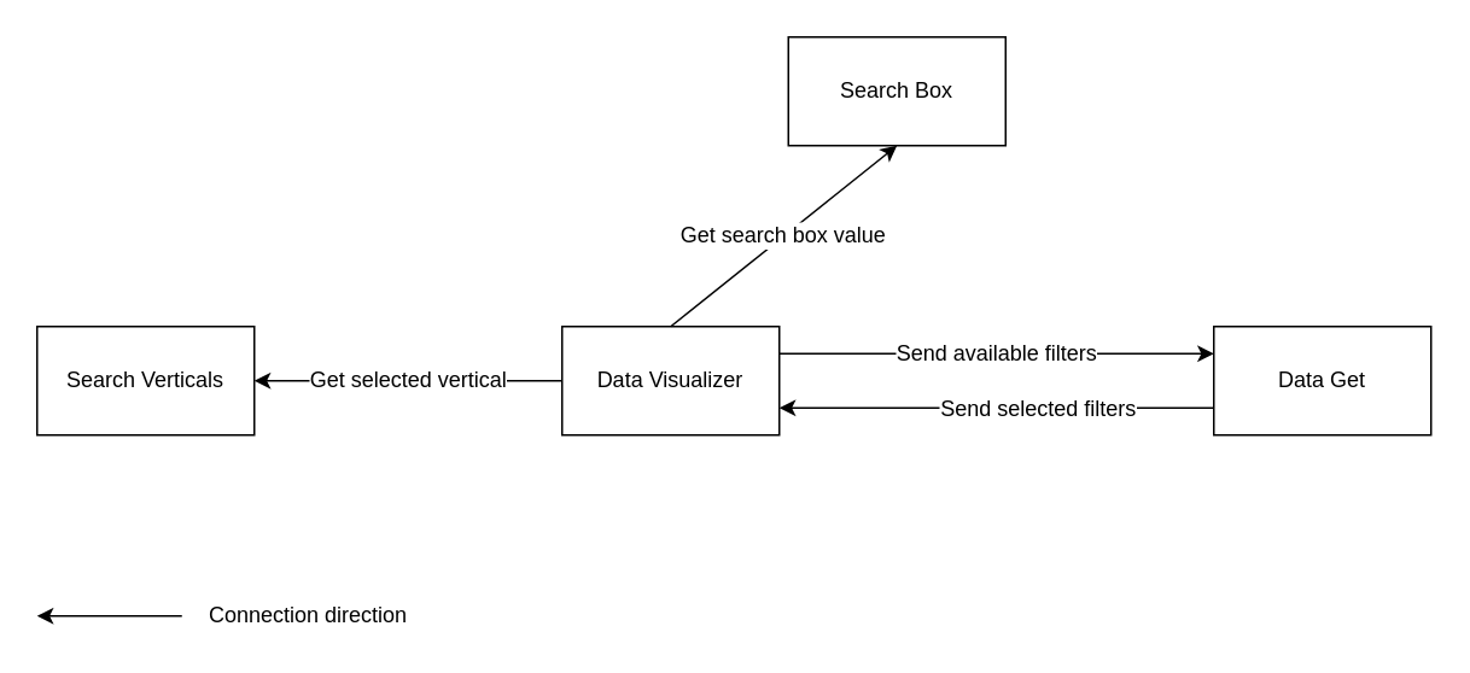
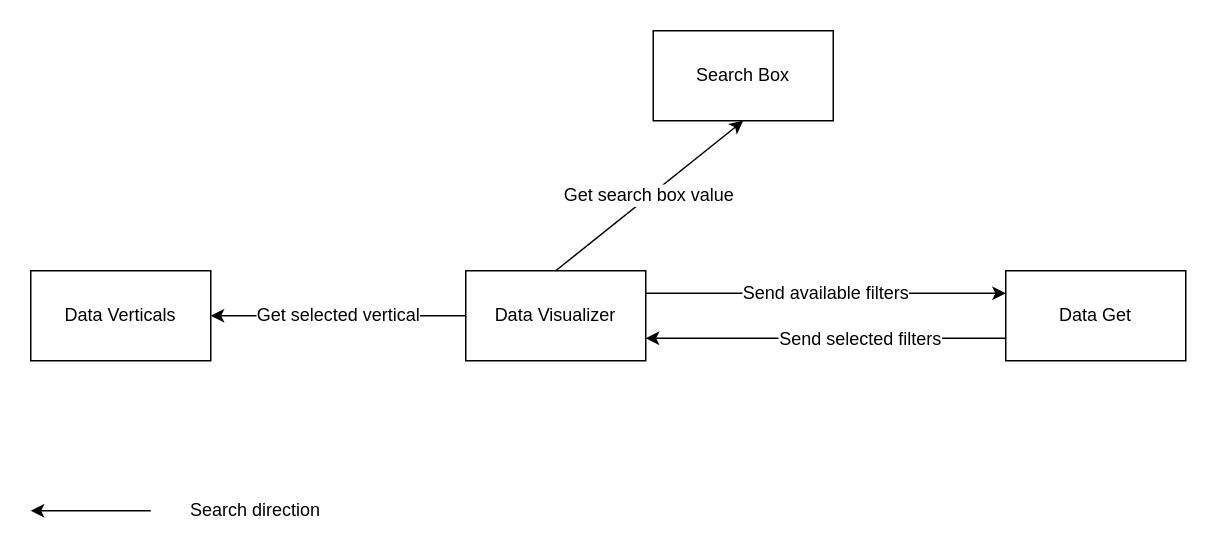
  <mxCell id="0" />
  <mxCell id="1" parent="0" />
  <mxCell id="2" value="Data Visualizer" style="rounded=0;whiteSpace=wrap;html=1;" vertex="1" parent="1"><mxGeometry x="310" y="180" width="120" height="60" as="geometry" /></mxCell>
  <mxCell id="3" value="Search Box" style="rounded=0;whiteSpace=wrap;html=1;" vertex="1" parent="1"><mxGeometry x="435" y="20" width="120" height="60" as="geometry" /></mxCell>
  <mxCell id="4" value="Data Get" style="rounded=0;whiteSpace=wrap;html=1;" vertex="1" parent="1"><mxGeometry x="670" y="180" width="120" height="60" as="geometry" /></mxCell>
- <mxCell id="5" value="Search Verticals" style="rounded=0;whiteSpace=wrap;html=1;" vertex="1" parent="1"><mxGeometry x="20" y="180" width="120" height="60" as="geometry" /></mxCell>
+ <mxCell id="5" value="Data Verticals" style="rounded=0;whiteSpace=wrap;html=1;" vertex="1" parent="1"><mxGeometry x="20" y="180" width="120" height="60" as="geometry" /></mxCell>
  <mxCell id="6" value="&lt;font style=&quot;font-size: 12px&quot;&gt;Get search box value&lt;/font&gt;" style="endArrow=classic;html=1;entryX=0.5;entryY=1;entryDx=0;entryDy=0;exitX=0.5;exitY=0;exitDx=0;exitDy=0;" edge="1" parent="1" source="2" target="3"><mxGeometry width="50" height="50" relative="1" as="geometry"><mxPoint x="290" y="160" as="sourcePoint" /><mxPoint x="340" y="110" as="targetPoint" /></mxGeometry></mxCell>
  <mxCell id="7" value="&lt;font style=&quot;font-size: 12px&quot;&gt;Get selected vertical&lt;/font&gt;" style="endArrow=classic;html=1;exitX=0;exitY=0.5;exitDx=0;exitDy=0;entryX=1;entryY=0.5;entryDx=0;entryDy=0;" edge="1" parent="1" source="2" target="5"><mxGeometry width="50" height="50" relative="1" as="geometry"><mxPoint x="100" y="310" as="sourcePoint" /><mxPoint x="150" y="260" as="targetPoint" /></mxGeometry></mxCell>
  <mxCell id="8" value="&lt;font style=&quot;font-size: 12px&quot;&gt;Send available filters&lt;/font&gt;" style="endArrow=classic;html=1;entryX=0;entryY=0.25;entryDx=0;entryDy=0;exitX=1;exitY=0.25;exitDx=0;exitDy=0;" edge="1" parent="1" source="2" target="4"><mxGeometry width="50" height="50" relative="1" as="geometry"><mxPoint x="400" y="430" as="sourcePoint" /><mxPoint x="450" y="380" as="targetPoint" /></mxGeometry></mxCell>
  <mxCell id="9" value="" style="endArrow=classic;html=1;entryX=1;entryY=0.75;entryDx=0;entryDy=0;exitX=0;exitY=0.75;exitDx=0;exitDy=0;" edge="1" parent="1" source="4" target="2"><mxGeometry width="50" height="50" relative="1" as="geometry"><mxPoint x="490" y="380" as="sourcePoint" /><mxPoint x="540" y="330" as="targetPoint" /></mxGeometry></mxCell>
  <mxCell id="10" value="Send selected filters" style="text;html=1;resizable=0;points=[];align=center;verticalAlign=middle;labelBackgroundColor=#ffffff;" vertex="1" connectable="0" parent="9"><mxGeometry x="-0.187" relative="1" as="geometry"><mxPoint as="offset" /></mxGeometry></mxCell>
  <mxCell id="11" value="" style="endArrow=classic;html=1;" edge="1" parent="1"><mxGeometry width="50" height="50" relative="1" as="geometry"><mxPoint x="100" y="340" as="sourcePoint" /><mxPoint x="20" y="340" as="targetPoint" /></mxGeometry></mxCell>
- <mxCell id="12" value="Connection direction" style="text;html=1;strokeColor=none;fillColor=none;align=center;verticalAlign=middle;whiteSpace=wrap;rounded=0;" vertex="1" parent="1"><mxGeometry x="110" y="330" width="120" height="20" as="geometry" /></mxCell>
+ <mxCell id="12" value="Search direction" style="text;html=1;strokeColor=none;fillColor=none;align=center;verticalAlign=middle;whiteSpace=wrap;rounded=0;" vertex="1" parent="1"><mxGeometry x="110" y="330" width="120" height="20" as="geometry" /></mxCell>
